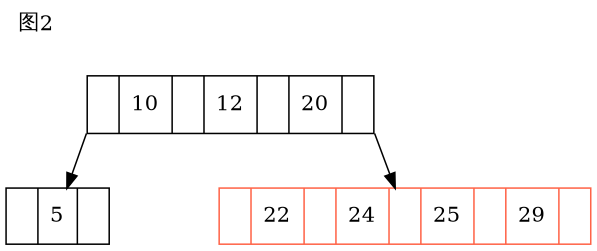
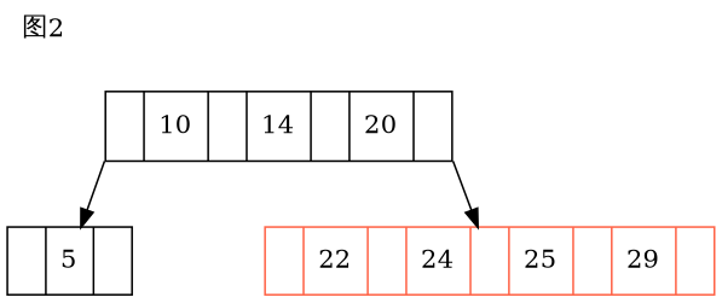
  digraph {
    label="图2"
    labeljust=l
    labelloc=t
    nodesep=1
    splines=line
    node [shape=record]
    edge [minlen=1.8]
-   n1 [label="<f1> | 10 | <f2> | 12 | <f3> | 20 | <f4>"]
+   n1 [label="<f1> | 10 | <f2> | 14 | <f3> | 20 | <f4>"]
    n2 [label="<f1> | 5 | <f2>"]
    n3 [color=tomato label="<f1> | 22 | <f2> | 24 | <f3> | 25 | <f4> | 29 | <f5>"]
    n1 -> n2 [tailport=sw]
    n1 -> n3 [tailport=se]
  }
